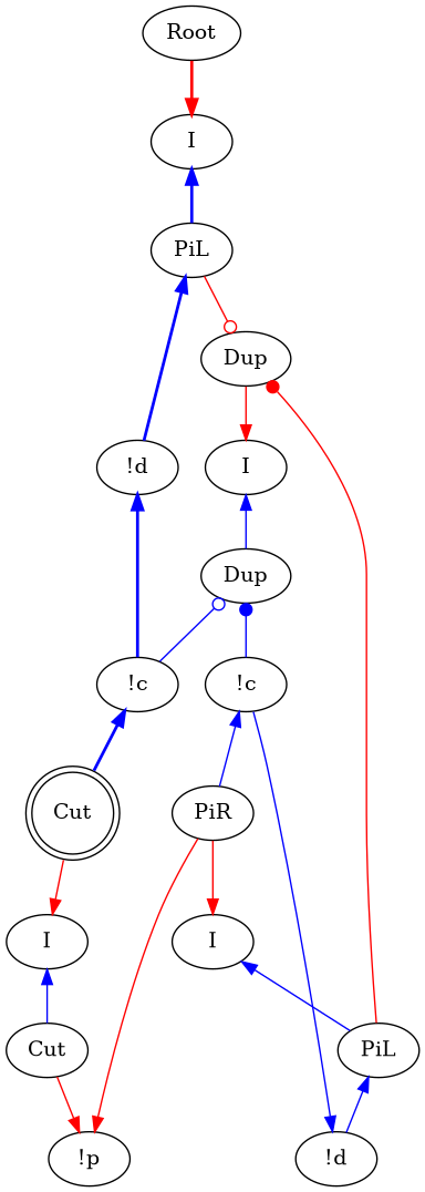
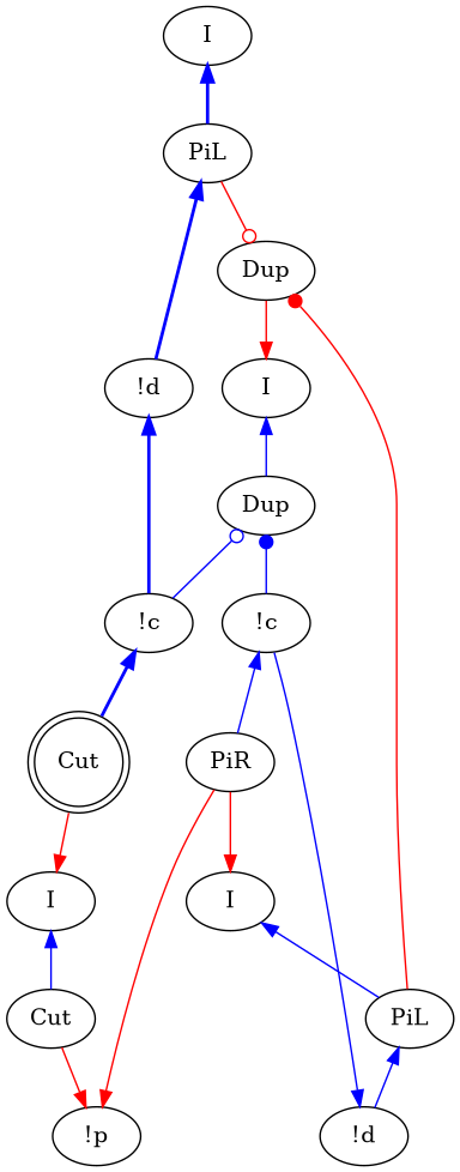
  digraph {
    edge [color=blue dir=back]
-   n1 [label=Root]
    n2 [label=I]
    n3 [label=PiL]
    n4 [label=I]
    n5 [label=Cut]
    n6 [label="!p"]
    n7 [label=I]
    n8 [label=Dup]
    n9 [label="!c"]
    n10 [label="!c"]
    n11 [label=PiR]
    n12 [label=I]
    n13 [label=PiL]
    n14 [label=Cut shape=doublecircle]
    n15 [label="!d"]
    n16 [label="!d"]
    n17 [label=Dup]
-   n1 -> n2 [color=red penwidth=2 dir=""]
    n2 -> n3 [penwidth=2]
    n3 -> n16 [penwidth=2]
    n3 -> n17 [arrowhead=odot color=red dir=""]
    n4 -> n5
    n5 -> n6 [color=red dir=""]
    n7 -> n8
    n8 -> n9 [arrowtail=dot]
    n8 -> n10 [arrowtail=odot]
    n9 -> n11
    n10 -> n14 [penwidth=2]
    n11 -> n6 [color=red dir=""]
    n11 -> n12 [color=red dir=""]
    n12 -> n13
    n13 -> n15
    n13 -> n17 [arrowhead=dot color=red dir=""]
    n14 -> n4 [color=red dir=""]
    n15 -> n9
    n16 -> n10 [penwidth=2]
    n17 -> n7 [color=red dir=""]
  }
